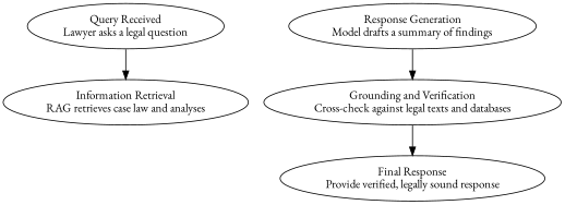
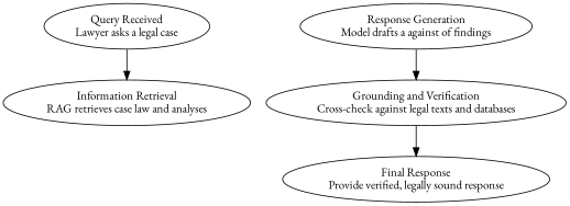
  digraph {
    fontname="EB Garamond"
    node [fontname="EB Garamond"]
    edge [fontname="EB Garamond"]
-   n1 [label="Query Received\nLawyer asks a legal question"]
+   n1 [label="Query Received\nLawyer asks a legal case"]
    n2 [label="Information Retrieval\nRAG retrieves case law and analyses"]
-   n3 [label="Response Generation\nModel drafts a summary of findings"]
+   n3 [label="Response Generation\nModel drafts a against of findings"]
    n4 [label="Grounding and Verification\nCross-check against legal texts and databases"]
    n5 [label="Final Response\nProvide verified, legally sound response"]
    n1 -> n2
    n3 -> n4
    n4 -> n5
  }
